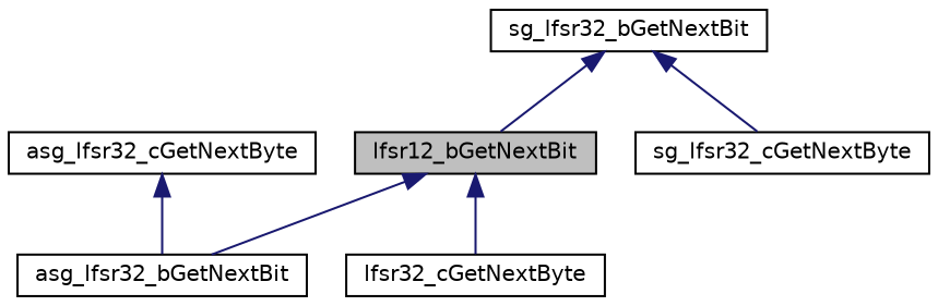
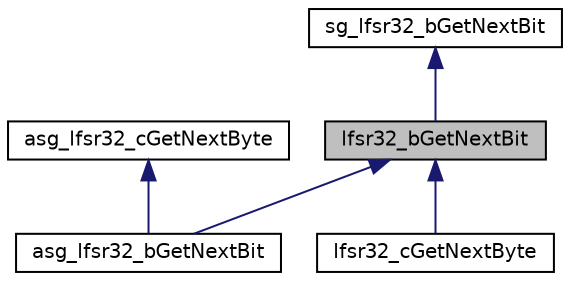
  digraph {
    rankdir=TB
    node [color=black fontname=Helvetica fontsize=10 shape=record]
    edge [color=midnightblue dir=back fontname=Helvetica fontsize=10 labelfontname=Helvetica labelfontsize=10 style=solid]
-   n1 [fillcolor=grey75 fontcolor=black height=0.2 label=lfsr12_bGetNextBit style=filled width=0.4]
+   n1 [fillcolor=grey75 fontcolor=black height=0.2 label=lfsr32_bGetNextBit style=filled width=0.4]
    n2 [height=0.2 label=asg_lfsr32_bGetNextBit width=0.4]
    n3 [height=0.2 label=lfsr32_cGetNextByte width=0.4]
    n4 [height=0.2 label=sg_lfsr32_bGetNextBit width=0.4]
-   n5 [height=0.2 label=sg_lfsr32_cGetNextByte width=0.4]
    n6 [height=0.2 label=asg_lfsr32_cGetNextByte width=0.4]
    n1 -> n2
    n1 -> n3
    n4 -> n1
-   n4 -> n5
    n6 -> n2
  }
